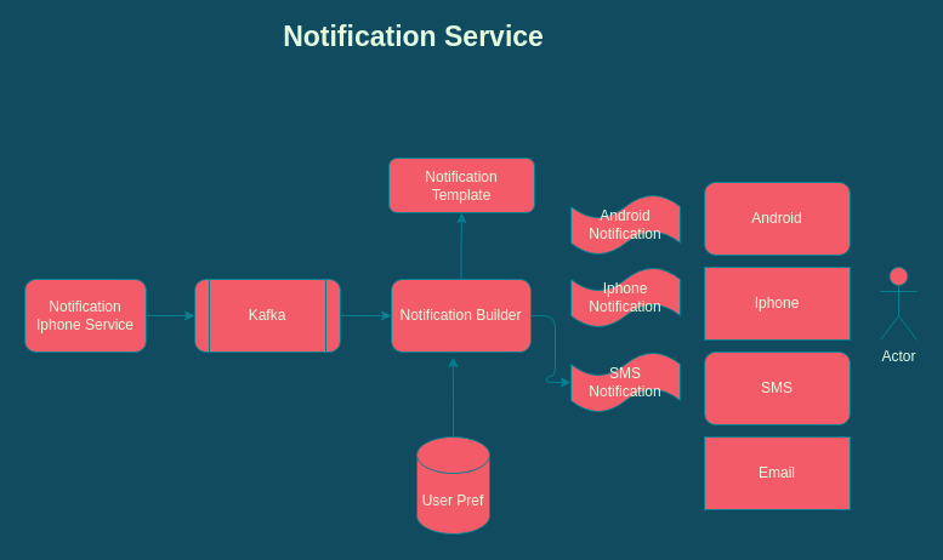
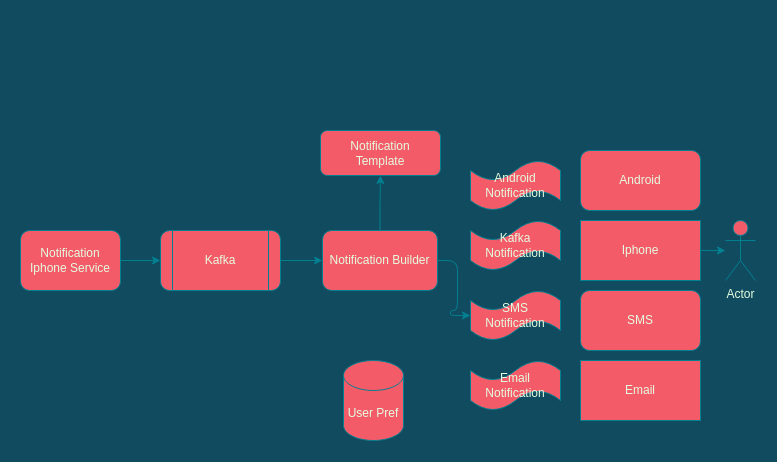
  <mxCell id="0" />
  <mxCell id="1" parent="0" />
  <mxCell id="2" style="edgeStyle=orthogonalEdgeStyle;rounded=1;orthogonalLoop=1;jettySize=auto;html=1;labelBackgroundColor=#114B5F;strokeColor=#028090;fontColor=#E4FDE1;" parent="1" source="3" target="5" edge="1"><mxGeometry relative="1" as="geometry"><mxPoint x="260" y="260" as="targetPoint" /></mxGeometry></mxCell>
  <mxCell id="3" value="Notification Iphone Service" style="rounded=1;whiteSpace=wrap;html=1;fillColor=#F45B69;strokeColor=#028090;fontColor=#E4FDE1;" parent="1" vertex="1"><mxGeometry x="20" y="230" width="100" height="60" as="geometry" /></mxCell>
  <mxCell id="4" style="edgeStyle=orthogonalEdgeStyle;rounded=1;orthogonalLoop=1;jettySize=auto;html=1;exitX=1;exitY=0.5;exitDx=0;exitDy=0;entryX=0;entryY=0.5;entryDx=0;entryDy=0;labelBackgroundColor=#114B5F;strokeColor=#028090;fontColor=#E4FDE1;" parent="1" source="5" target="8" edge="1"><mxGeometry relative="1" as="geometry" /></mxCell>
  <mxCell id="5" value="Kafka" style="shape=process;whiteSpace=wrap;html=1;backgroundOutline=1;fillColor=#F45B69;strokeColor=#028090;fontColor=#E4FDE1;rounded=1;" parent="1" vertex="1"><mxGeometry x="160" y="230" width="120" height="60" as="geometry" /></mxCell>
  <mxCell id="6" style="edgeStyle=orthogonalEdgeStyle;rounded=1;orthogonalLoop=1;jettySize=auto;html=1;exitX=0.5;exitY=0;exitDx=0;exitDy=0;labelBackgroundColor=#114B5F;strokeColor=#028090;fontColor=#E4FDE1;" parent="1" source="8" target="11" edge="1"><mxGeometry relative="1" as="geometry" /></mxCell>
  <mxCell id="7" style="edgeStyle=orthogonalEdgeStyle;rounded=1;orthogonalLoop=1;jettySize=auto;html=1;labelBackgroundColor=#114B5F;strokeColor=#028090;fontColor=#E4FDE1;" parent="1" source="8" target="19" edge="1"><mxGeometry relative="1" as="geometry" /></mxCell>
  <mxCell id="8" value="Notification Builder" style="rounded=1;whiteSpace=wrap;html=1;fillColor=#F45B69;strokeColor=#028090;fontColor=#E4FDE1;" parent="1" vertex="1"><mxGeometry x="322" y="230" width="115" height="60" as="geometry" /></mxCell>
- <mxCell id="9" style="edgeStyle=orthogonalEdgeStyle;rounded=1;orthogonalLoop=1;jettySize=auto;html=1;entryX=0.442;entryY=1.067;entryDx=0;entryDy=0;entryPerimeter=0;labelBackgroundColor=#114B5F;strokeColor=#028090;fontColor=#E4FDE1;" parent="1" source="10" target="8" edge="1"><mxGeometry relative="1" as="geometry" /></mxCell>
  <mxCell id="10" value="User Pref" style="shape=cylinder3;whiteSpace=wrap;html=1;boundedLbl=1;backgroundOutline=1;size=15;fillColor=#F45B69;strokeColor=#028090;fontColor=#E4FDE1;rounded=1;" parent="1" vertex="1"><mxGeometry x="343" y="360" width="60" height="80" as="geometry" /></mxCell>
  <mxCell id="11" value="Notification &lt;br&gt;Template" style="rounded=1;whiteSpace=wrap;html=1;fillColor=#F45B69;strokeColor=#028090;fontColor=#E4FDE1;" parent="1" vertex="1"><mxGeometry x="320" y="130" width="120" height="45" as="geometry" /></mxCell>
  <mxCell id="12" value="Android" style="rounded=1;whiteSpace=wrap;html=1;fillColor=#F45B69;strokeColor=#028090;fontColor=#E4FDE1;" parent="1" vertex="1"><mxGeometry x="580" y="150" width="120" height="60" as="geometry" /></mxCell>
+ <mxCell id="13" style="edgeStyle=orthogonalEdgeStyle;rounded=1;orthogonalLoop=1;jettySize=auto;html=1;labelBackgroundColor=#114B5F;strokeColor=#028090;fontColor=#E4FDE1;" parent="1" source="14" target="21" edge="1"><mxGeometry relative="1" as="geometry"><mxPoint x="740" y="250" as="targetPoint" /></mxGeometry></mxCell>
  <mxCell id="14" value="Iphone" style="whiteSpace=wrap;html=1;fillColor=#F45B69;strokeColor=#028090;fontColor=#E4FDE1;rounded=0;" parent="1" vertex="1"><mxGeometry x="580" y="220" width="120" height="60" as="geometry" /></mxCell>
  <mxCell id="15" value="SMS" style="rounded=1;whiteSpace=wrap;html=1;fillColor=#F45B69;strokeColor=#028090;fontColor=#E4FDE1;" parent="1" vertex="1"><mxGeometry x="580" y="290" width="120" height="60" as="geometry" /></mxCell>
  <mxCell id="16" value="Email" style="whiteSpace=wrap;html=1;fillColor=#F45B69;strokeColor=#028090;fontColor=#E4FDE1;rounded=0;" parent="1" vertex="1"><mxGeometry x="580" y="360" width="120" height="60" as="geometry" /></mxCell>
  <mxCell id="17" value="Android Notification" style="shape=tape;whiteSpace=wrap;html=1;fillColor=#F45B69;strokeColor=#028090;fontColor=#E4FDE1;rounded=1;" parent="1" vertex="1"><mxGeometry x="470" y="160" width="90" height="50" as="geometry" /></mxCell>
- <mxCell id="18" value="Iphone Notification" style="shape=tape;whiteSpace=wrap;html=1;size=0.4;fillColor=#F45B69;strokeColor=#028090;fontColor=#E4FDE1;rounded=1;" parent="1" vertex="1"><mxGeometry x="470" y="220" width="90" height="50" as="geometry" /></mxCell>
+ <mxCell id="18" value="Kafka Notification" style="shape=tape;whiteSpace=wrap;html=1;size=0.4;fillColor=#F45B69;strokeColor=#028090;fontColor=#E4FDE1;rounded=1;" parent="1" vertex="1"><mxGeometry x="470" y="220" width="90" height="50" as="geometry" /></mxCell>
  <mxCell id="19" value="SMS Notification" style="shape=tape;whiteSpace=wrap;html=1;size=0.4;fillColor=#F45B69;strokeColor=#028090;fontColor=#E4FDE1;rounded=1;" parent="1" vertex="1"><mxGeometry x="470" y="290" width="90" height="50" as="geometry" /></mxCell>
+ <mxCell id="20" value="Email&lt;br&gt;Notification" style="shape=tape;whiteSpace=wrap;html=1;size=0.4;fillColor=#F45B69;strokeColor=#028090;fontColor=#E4FDE1;rounded=1;" parent="1" vertex="1"><mxGeometry x="470" y="360" width="90" height="50" as="geometry" /></mxCell>
  <mxCell id="21" value="Actor" style="shape=umlActor;verticalLabelPosition=bottom;verticalAlign=top;html=1;outlineConnect=0;fillColor=#F45B69;strokeColor=#028090;fontColor=#E4FDE1;rounded=1;" parent="1" vertex="1"><mxGeometry x="725" y="220" width="30" height="60" as="geometry" /></mxCell>
- <mxCell id="22" value="&lt;b&gt;&lt;font style=&quot;font-size: 23px&quot;&gt;Notification Service&lt;/font&gt;&lt;/b&gt;" style="text;html=1;align=center;verticalAlign=middle;resizable=0;points=[];autosize=1;strokeColor=none;fillColor=none;fontColor=#E4FDE1;rounded=1;" parent="1" vertex="1"><mxGeometry x="225" y="20" width="230" height="20" as="geometry" /></mxCell>
